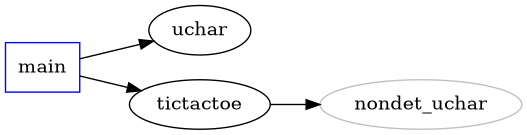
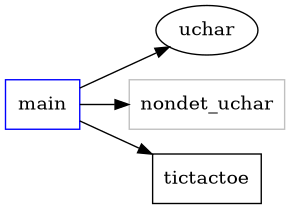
  digraph {
    rankdir=LR
    main [color=blue shape=box]
    n2 [label=uchar]
-   nondet_uchar [color=grey shape=ellipse]
-   tictactoe
+   nondet_uchar [color=grey shape=box]
+   tictactoe [shape=box]
    main -> n2
-   tictactoe -> nondet_uchar
+   main -> nondet_uchar
    main -> tictactoe
  }
